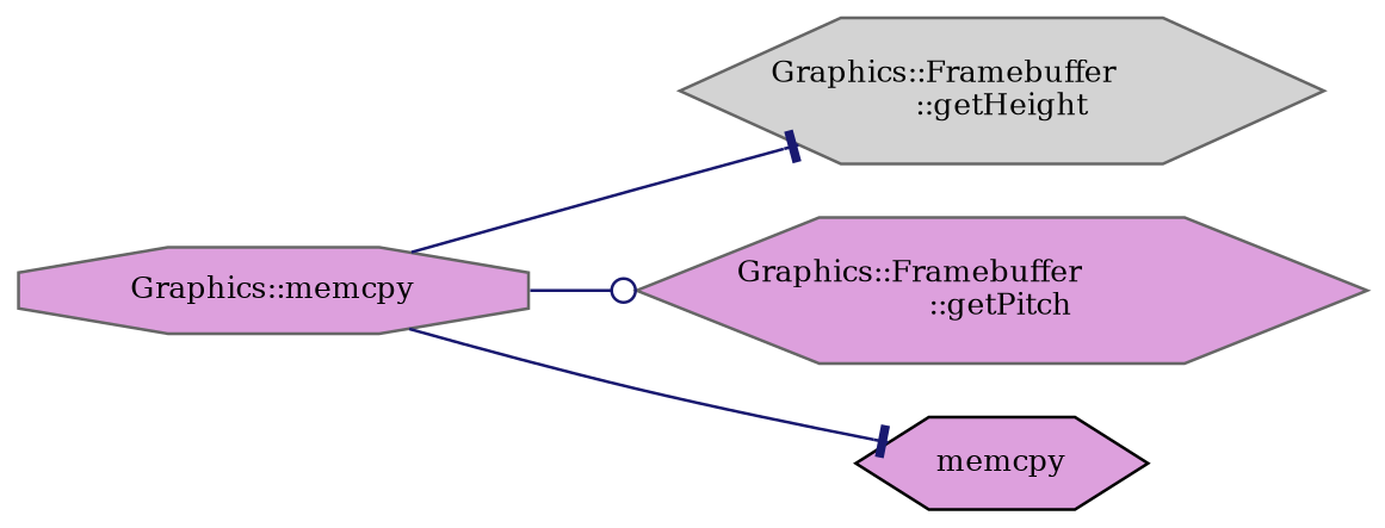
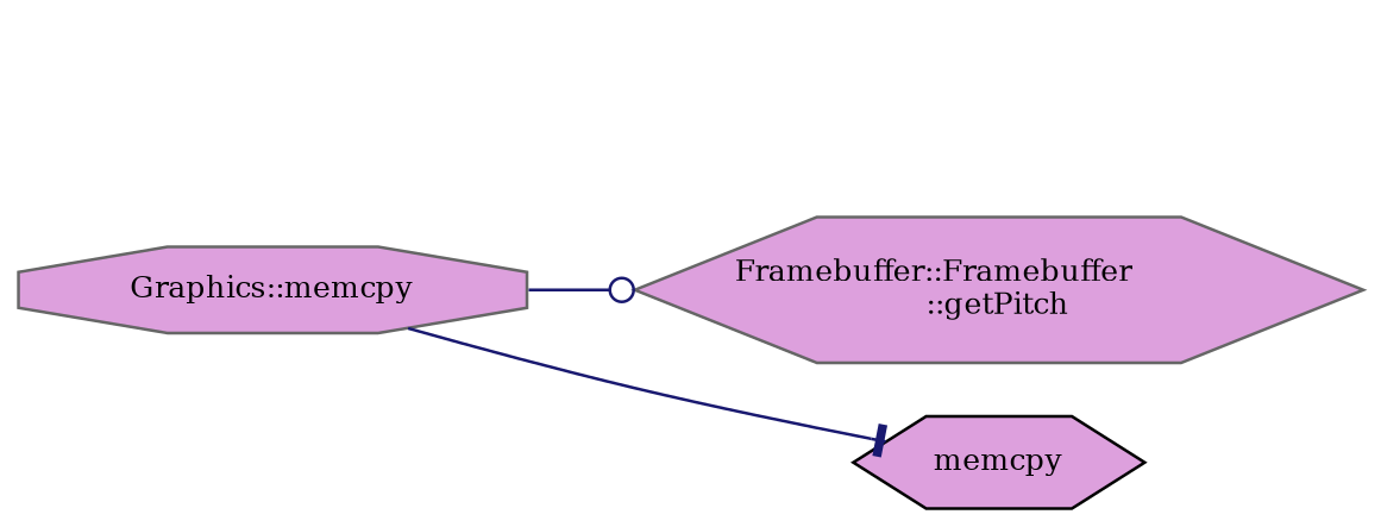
  digraph {
    fontname="DejaVu Serif"
    rankdir=LR
    node [color=gray40 fillcolor=plum fontname="DejaVu Serif" fontsize=10 shape=hexagon style=filled]
    edge [arrowhead=tee color=midnightblue fontname="DejaVu Serif" fontsize=10 labelfontname=Helvetica labelfontsize=10 style=solid]
    n1 [fontcolor=black height=0.2 label="Graphics::memcpy" shape=octagon width=0.4]
-   n2 [fillcolor=lightgrey height=0.2 label="Graphics::Framebuffer\l::getHeight" width=0.4]
-   n3 [height=0.2 label="Graphics::Framebuffer\l::getPitch" width=0.4]
+   n3 [height=0.2 label="Framebuffer::Framebuffer\l::getPitch" width=0.4]
    n4 [color=black height=0.2 label=memcpy width=0.4]
-   n1 -> n2
    n1 -> n3 [arrowhead=odot]
    n1 -> n4
  }
